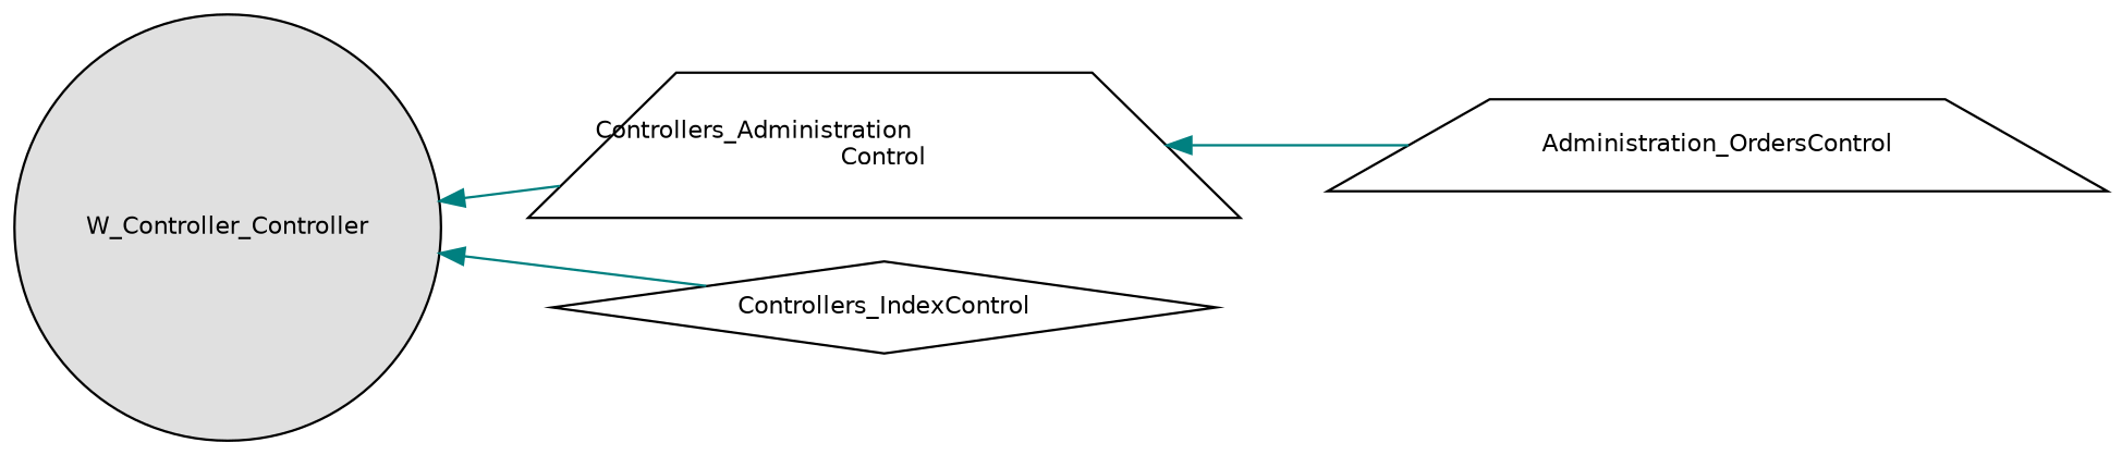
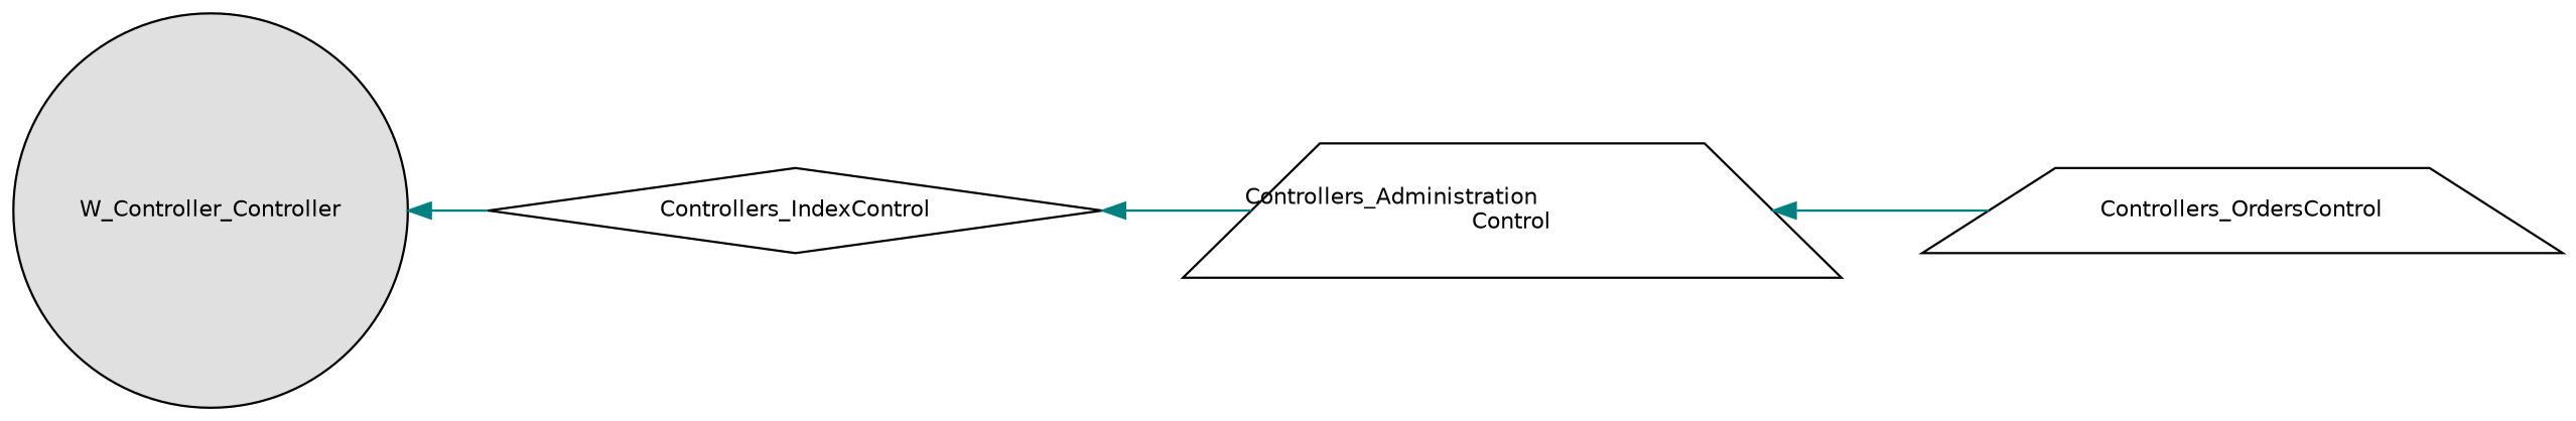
  digraph {
    rankdir=LR
    node [color=black fillcolor=white fontname=Helvetica fontsize=10 shape=trapezium style=filled]
    edge [color=teal dir=back fontname=Helvetica fontsize=10 labelfontname=Helvetica labelfontsize=10 style=solid]
    n1 [fillcolor="#E0E0E0" height=0.2 label=W_Controller_Controller shape=circle width=0.4]
    n2 [height=0.2 label="Controllers_Administration\lControl" width=0.4]
    n3 [height=0.2 label=Controllers_IndexControl shape=diamond width=0.4]
-   n4 [height=0.2 label=Administration_OrdersControl width=0.4]
-   n1 -> n2
+   n4 [height=0.2 label=Controllers_OrdersControl width=0.4]
+   n3 -> n2
    n1 -> n3
    n2 -> n4
  }
